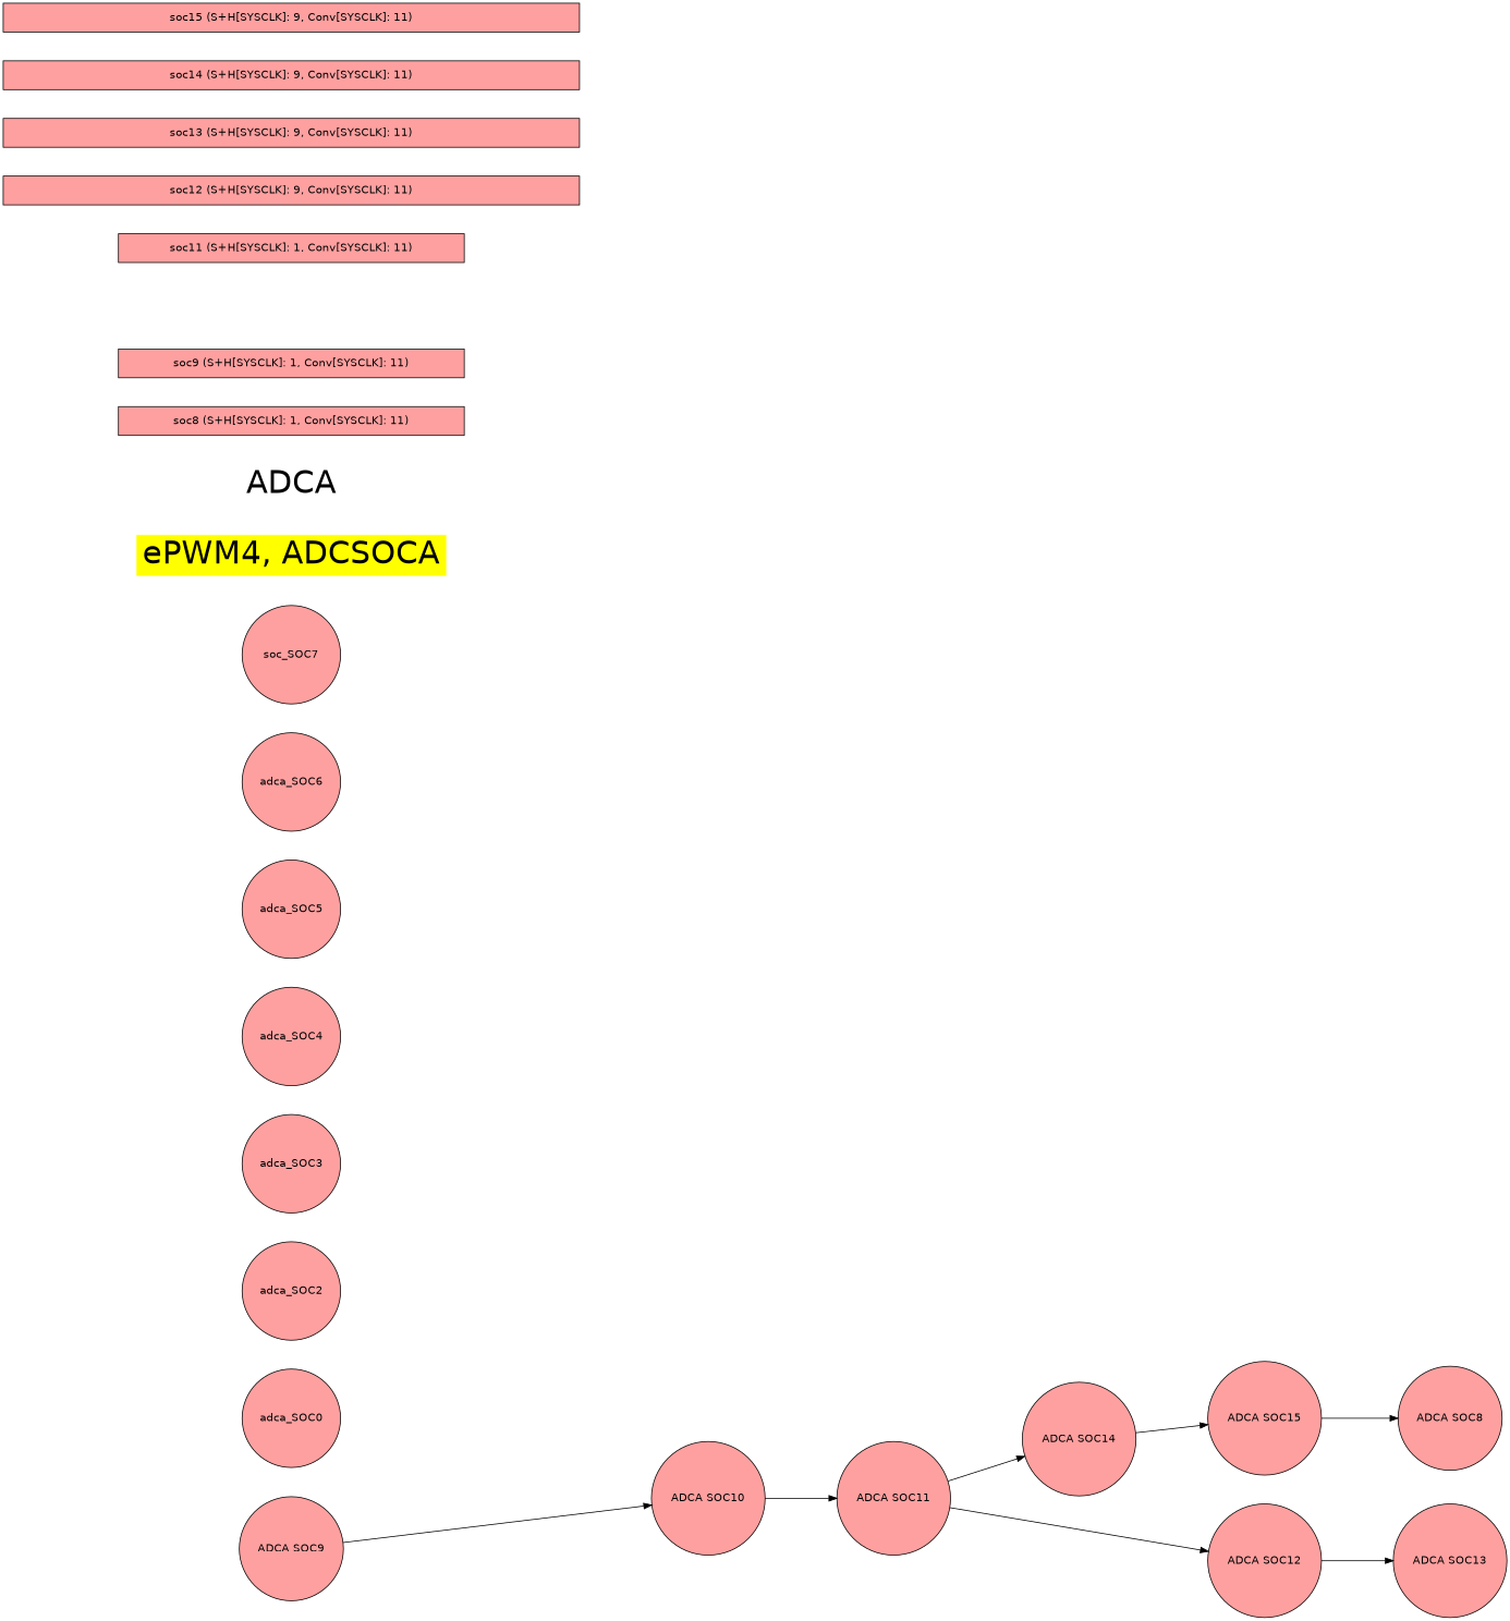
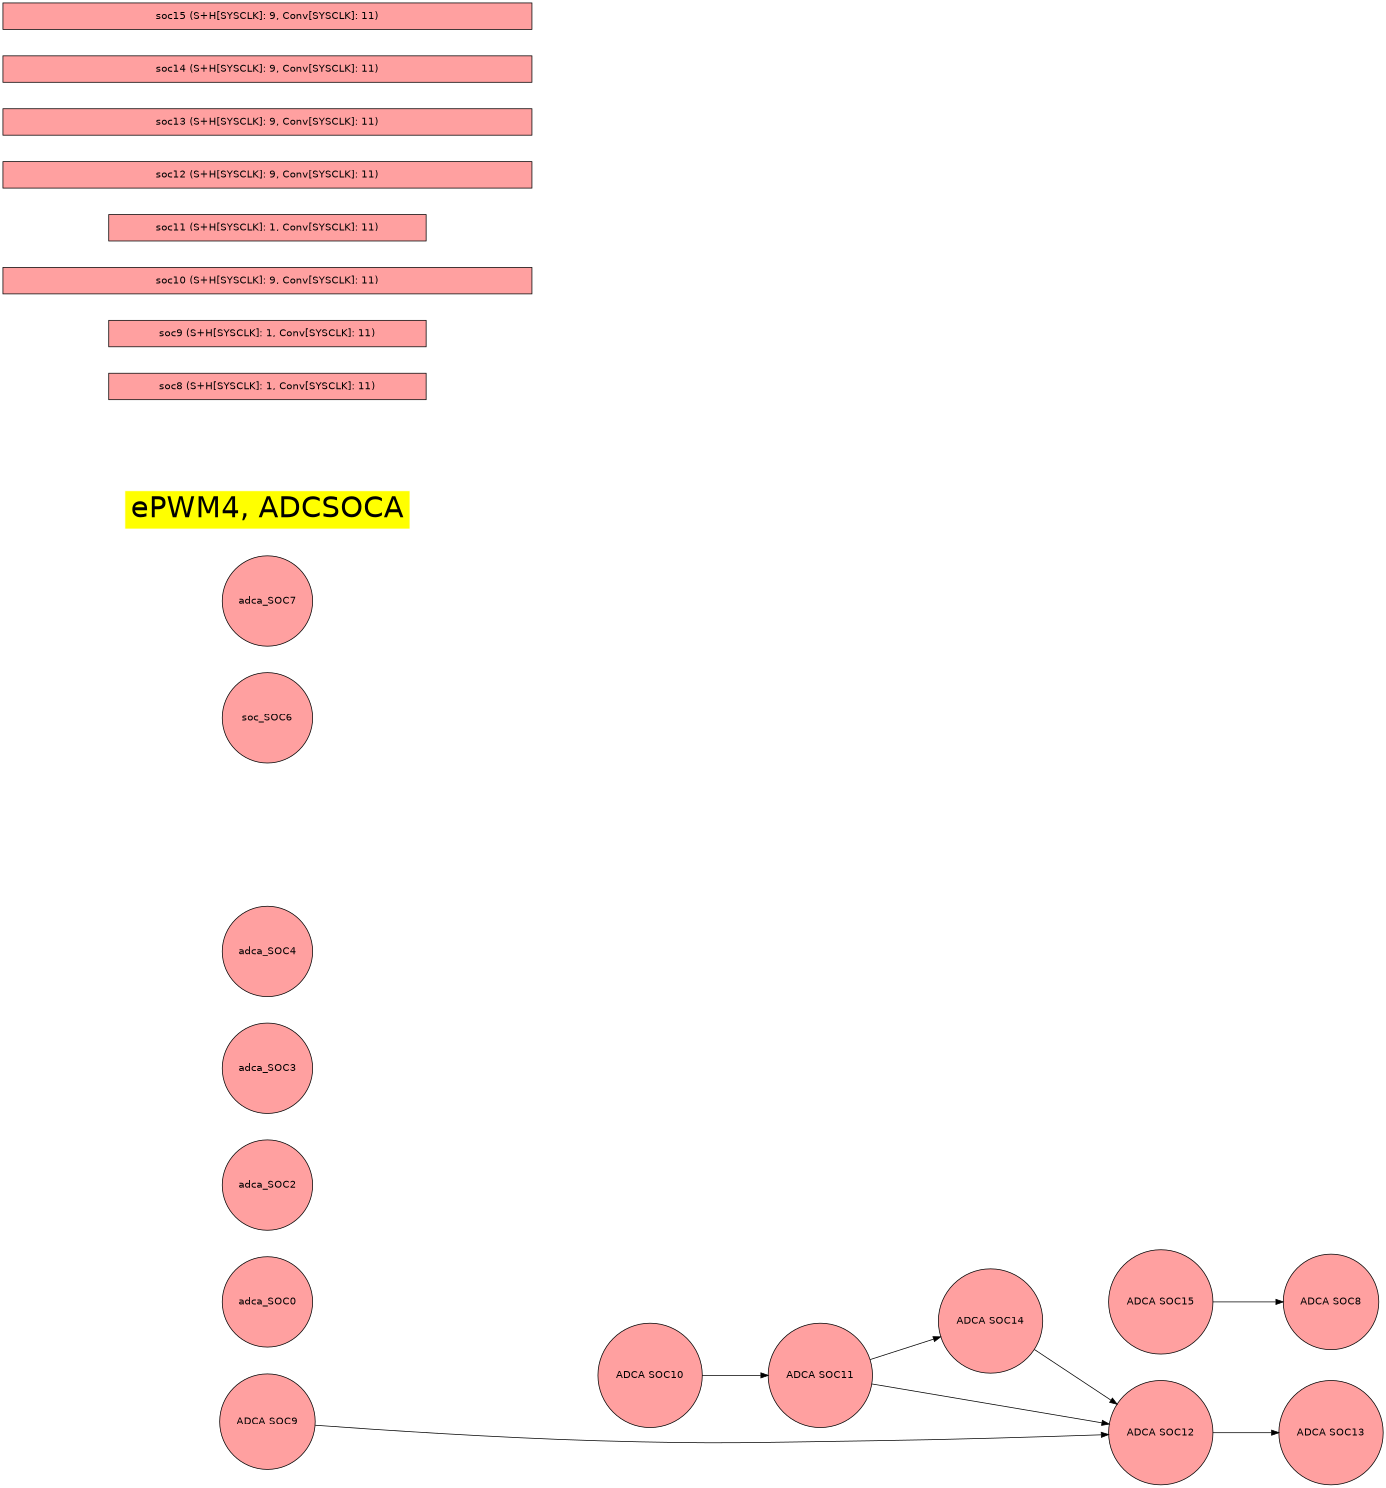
  digraph {
    fontname=helvetica
    mclimit=50
    nodesep=0.5
    rankdir=LR
    ranksep=1.25
    node [fillcolor="#FFA0A0" fontname=helvetica shape=circle style=filled]
    edge [fontname=helvetica]
    n1 [label="ADCA SOC8"]
    n2 [label="ADCA SOC9"]
    n3 [label="ADCA SOC10"]
    n4 [label="ADCA SOC11"]
    n5 [label="ADCA SOC12"]
    n6 [label="ADCA SOC14"]
    n7 [label="ADCA SOC13"]
    n8 [label="ADCA SOC15"]
    adca_SOC0
    adca_SOC2
    adca_SOC3
    adca_SOC4
-   adca_SOC5
-   adca_SOC6
-   adca_SOC7 [label=soc_SOC7]
+   adca_SOC6 [label=soc_SOC6]
+   adca_SOC7
    n16 [color=white fillcolor=yellow fontsize=40 label="ePWM4, ADCSOCA" shape=rect]
-   n17 [color=white fillcolor=white fontsize=40 label=ADCA shape=rect]
    n18 [label="soc8 (S+H[SYSCLK]: 1, Conv[SYSCLK]: 11)" shape=rect width=6.000]
    n19 [label="soc9 (S+H[SYSCLK]: 1, Conv[SYSCLK]: 11)" shape=rect width=6.000]
+   n20 [label="soc10 (S+H[SYSCLK]: 9, Conv[SYSCLK]: 11)" shape=rect width=10.000]
    n21 [label="soc11 (S+H[SYSCLK]: 1, Conv[SYSCLK]: 11)" shape=rect width=6.000]
    n22 [label="soc12 (S+H[SYSCLK]: 9, Conv[SYSCLK]: 11)" shape=rect width=10.000]
    n23 [label="soc13 (S+H[SYSCLK]: 9, Conv[SYSCLK]: 11)" shape=rect width=10.000]
    n24 [label="soc14 (S+H[SYSCLK]: 9, Conv[SYSCLK]: 11)" shape=rect width=10.000]
    n25 [label="soc15 (S+H[SYSCLK]: 9, Conv[SYSCLK]: 11)" shape=rect width=10.000]
-   n2 -> n3
+   n2 -> n5
    n3 -> n4
    n4 -> n5
    n4 -> n6
    n5 -> n7
-   n6 -> n8
+   n6 -> n5
    n8 -> n1
  }
